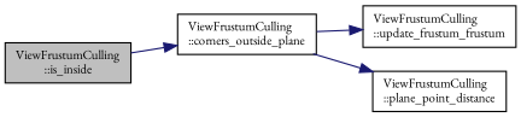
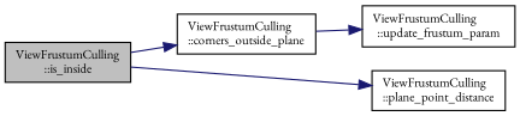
  digraph {
    fontname="EB Garamond"
    rankdir=LR
    node [color=black fontname="EB Garamond" fontsize=10 shape=record]
    edge [color=midnightblue fontname="EB Garamond" fontsize=10 labelfontname=Helvetica labelfontsize=10 style=solid]
    n1 [fillcolor=grey75 fontcolor=black height=0.2 label="ViewFrustumCulling\l::is_inside" style=filled width=0.4]
    n2 [height=0.2 label="ViewFrustumCulling\l::corners_outside_plane" width=0.4]
-   n3 [height=0.2 label="ViewFrustumCulling\l::update_frustum_frustum" width=0.4]
+   n3 [height=0.2 label="ViewFrustumCulling\l::update_frustum_param" width=0.4]
    n4 [height=0.2 label="ViewFrustumCulling\l::plane_point_distance" width=0.4]
    n1 -> n2
    n2 -> n3
-   n2 -> n4
+   n1 -> n4
  }
